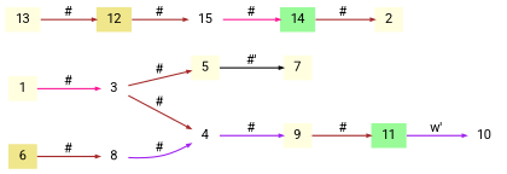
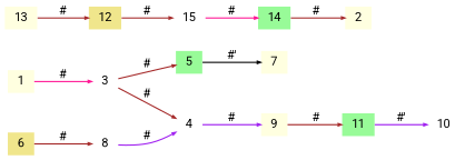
  digraph {
    fontname=Roboto
    rankdir=LR
    node [fillcolor=lightyellow fontname=Roboto fontsize=10 shape=plaintext style=filled]
    edge [arrowsize=0.3 color=brown fontname=Roboto fontsize=10]
    1 [height=.2 width=.3]
    3 [fillcolor=white height=.2 width=.3]
    4 [fillcolor=white height=.2 width=.3]
-   5 [height=.2 width=.3]
+   5 [fillcolor=palegreen height=.2 width=.3]
    9 [height=.2 width=.3]
    7 [height=.2 width=.3]
    11 [fillcolor=palegreen height=.2 width=.3]
    10 [fillcolor=white height=.2 width=.3]
    6 [fillcolor=khaki height=.2 width=.3]
    8 [fillcolor=white height=.2 width=.3]
    13 [height=.2 width=.3]
    12 [fillcolor=khaki height=.2 width=.3]
    15 [fillcolor=white height=.2 width=.3]
    14 [fillcolor=palegreen height=.2 width=.3]
    2 [height=.2 width=.3]
    1 -> 3 [color=deeppink label="#"]
    3 -> 4 [label="#"]
    3 -> 5 [label="#"]
    4 -> 9 [color=purple label="#"]
    5 -> 7 [color=black label="#'"]
    9 -> 11 [label="#"]
-   11 -> 10 [color=purple label="w'"]
+   11 -> 10 [color=purple label="#'"]
    6 -> 8 [label="#"]
    8 -> 4 [color=purple label="#"]
    13 -> 12 [label="#"]
    12 -> 15 [label="#"]
    15 -> 14 [color=deeppink label="#"]
    14 -> 2 [label="#"]
  }
